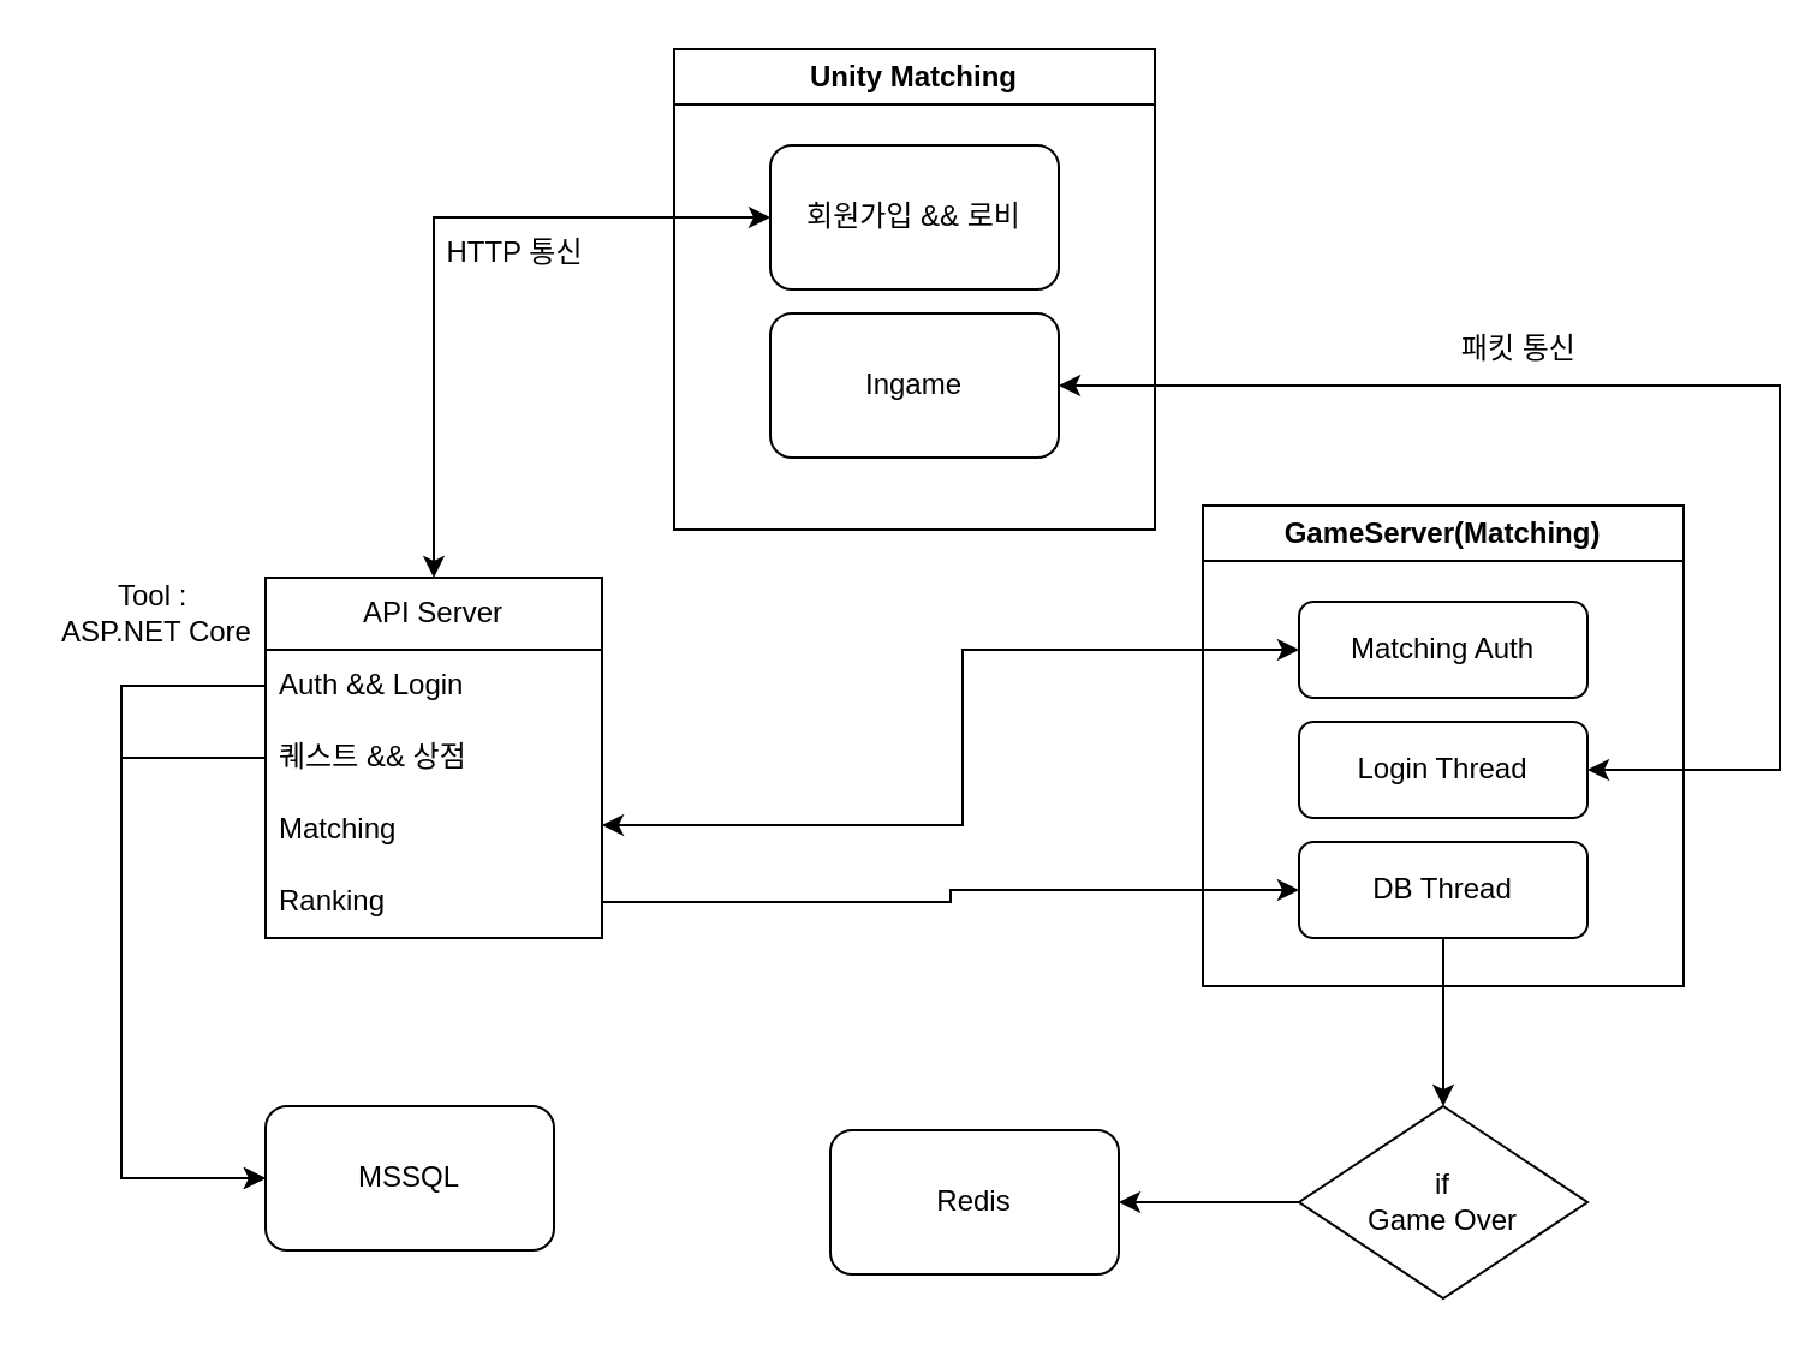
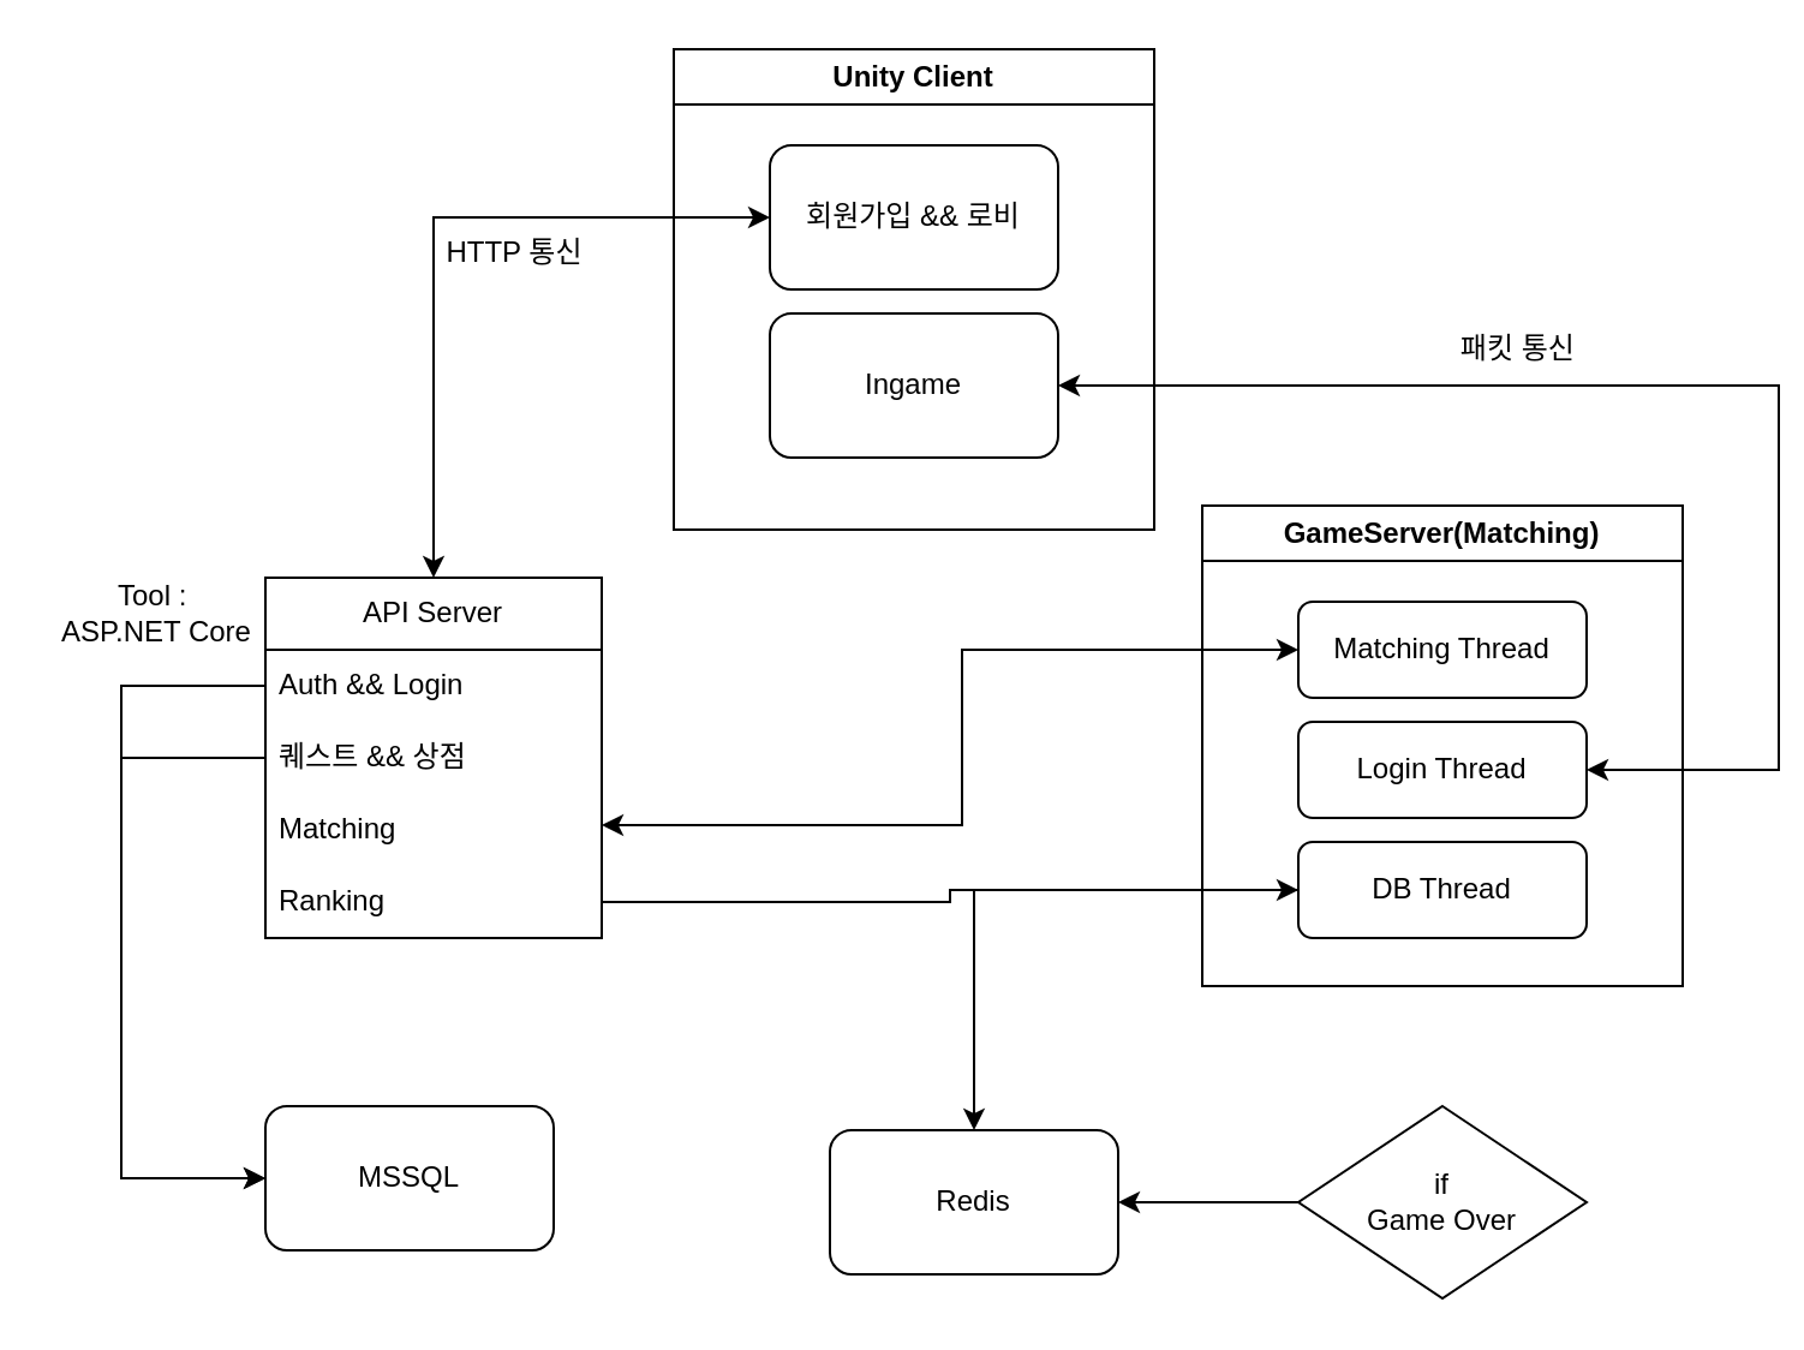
  <mxCell id="0" />
  <mxCell id="1" parent="0" />
  <mxCell id="2" value="GameServer(Matching)" style="swimlane;whiteSpace=wrap;html=1;" parent="1" vertex="1"><mxGeometry x="500" y="210" width="200" height="200" as="geometry" /></mxCell>
  <mxCell id="3" value="Login Thread" style="rounded=1;whiteSpace=wrap;html=1;" parent="2" vertex="1"><mxGeometry x="40" y="90" width="120" height="40" as="geometry" /></mxCell>
- <mxCell id="4" value="Matching Auth" style="rounded=1;whiteSpace=wrap;html=1;" parent="2" vertex="1"><mxGeometry x="40" y="40" width="120" height="40" as="geometry" /></mxCell>
+ <mxCell id="4" value="Matching Thread" style="rounded=1;whiteSpace=wrap;html=1;" parent="2" vertex="1"><mxGeometry x="40" y="40" width="120" height="40" as="geometry" /></mxCell>
  <mxCell id="5" value="DB Thread" style="rounded=1;whiteSpace=wrap;html=1;" parent="2" vertex="1"><mxGeometry x="40" y="140" width="120" height="40" as="geometry" /></mxCell>
  <mxCell id="6" value="&amp;nbsp;패킷 통신" style="text;html=1;align=center;verticalAlign=middle;whiteSpace=wrap;rounded=0;" parent="1" vertex="1"><mxGeometry x="600" y="130" width="60" height="30" as="geometry" /></mxCell>
- <mxCell id="7" value="Unity Matching" style="swimlane;whiteSpace=wrap;html=1;" parent="1" vertex="1"><mxGeometry x="280" y="20" width="200" height="200" as="geometry" /></mxCell>
+ <mxCell id="7" value="Unity Client" style="swimlane;whiteSpace=wrap;html=1;" parent="1" vertex="1"><mxGeometry x="280" y="20" width="200" height="200" as="geometry" /></mxCell>
  <mxCell id="8" value="회원가입 &amp;amp;&amp;amp; 로비" style="rounded=1;whiteSpace=wrap;html=1;" parent="7" vertex="1"><mxGeometry x="40" y="40" width="120" height="60" as="geometry" /></mxCell>
  <mxCell id="9" value="Ingame" style="rounded=1;whiteSpace=wrap;html=1;" parent="7" vertex="1"><mxGeometry x="40" y="110" width="120" height="60" as="geometry" /></mxCell>
  <mxCell id="10" value="" style="endArrow=classic;startArrow=classic;html=1;rounded=0;entryX=1;entryY=0.5;entryDx=0;entryDy=0;" parent="7" target="3" edge="1"><mxGeometry width="50" height="50" relative="1" as="geometry"><mxPoint x="160" y="140" as="sourcePoint" /><mxPoint x="210" y="90" as="targetPoint" /><Array as="points"><mxPoint x="460" y="140" /><mxPoint x="460" y="300" /></Array></mxGeometry></mxCell>
  <mxCell id="11" value="API Server" style="swimlane;fontStyle=0;childLayout=stackLayout;horizontal=1;startSize=30;horizontalStack=0;resizeParent=1;resizeParentMax=0;resizeLast=0;collapsible=1;marginBottom=0;whiteSpace=wrap;html=1;" parent="1" vertex="1"><mxGeometry x="110" y="240" width="140" height="150" as="geometry" /></mxCell>
  <mxCell id="12" value="Auth &amp;amp;&amp;amp; Login" style="text;strokeColor=none;fillColor=none;align=left;verticalAlign=middle;spacingLeft=4;spacingRight=4;overflow=hidden;points=[[0,0.5],[1,0.5]];portConstraint=eastwest;rotatable=0;whiteSpace=wrap;html=1;" parent="11" vertex="1"><mxGeometry y="30" width="140" height="30" as="geometry" /></mxCell>
  <mxCell id="13" value="퀘스트 &amp;amp;&amp;amp; 상점" style="text;strokeColor=none;fillColor=none;align=left;verticalAlign=middle;spacingLeft=4;spacingRight=4;overflow=hidden;points=[[0,0.5],[1,0.5]];portConstraint=eastwest;rotatable=0;whiteSpace=wrap;html=1;" parent="11" vertex="1"><mxGeometry y="60" width="140" height="30" as="geometry" /></mxCell>
  <mxCell id="14" value="Matching" style="text;strokeColor=none;fillColor=none;align=left;verticalAlign=middle;spacingLeft=4;spacingRight=4;overflow=hidden;points=[[0,0.5],[1,0.5]];portConstraint=eastwest;rotatable=0;whiteSpace=wrap;html=1;" parent="11" vertex="1"><mxGeometry y="90" width="140" height="30" as="geometry" /></mxCell>
  <mxCell id="15" value="Ranking" style="text;strokeColor=none;fillColor=none;align=left;verticalAlign=middle;spacingLeft=4;spacingRight=4;overflow=hidden;points=[[0,0.5],[1,0.5]];portConstraint=eastwest;rotatable=0;whiteSpace=wrap;html=1;" parent="11" vertex="1"><mxGeometry y="120" width="140" height="30" as="geometry" /></mxCell>
  <mxCell id="16" value="Tool :&amp;nbsp;&lt;div&gt;ASP.NET Core&lt;/div&gt;" style="text;html=1;align=center;verticalAlign=middle;whiteSpace=wrap;rounded=0;" parent="1" vertex="1"><mxGeometry x="20" y="240" width="90" height="30" as="geometry" /></mxCell>
  <mxCell id="17" value="" style="endArrow=classic;startArrow=classic;html=1;rounded=0;entryX=0;entryY=0.5;entryDx=0;entryDy=0;" parent="1" target="4" edge="1"><mxGeometry width="50" height="50" relative="1" as="geometry"><mxPoint x="250" y="343" as="sourcePoint" /><mxPoint x="540" y="343" as="targetPoint" /><Array as="points"><mxPoint x="400" y="343" /><mxPoint x="400" y="270" /></Array></mxGeometry></mxCell>
  <mxCell id="18" style="edgeStyle=orthogonalEdgeStyle;rounded=0;orthogonalLoop=1;jettySize=auto;html=1;entryX=1;entryY=0.5;entryDx=0;entryDy=0;" parent="1" source="19" target="21" edge="1"><mxGeometry relative="1" as="geometry" /></mxCell>
  <mxCell id="19" value="if&lt;div&gt;Game Over&lt;/div&gt;" style="rhombus;whiteSpace=wrap;html=1;" parent="1" vertex="1"><mxGeometry x="540" y="460" width="120" height="80" as="geometry" /></mxCell>
- <mxCell id="20" style="edgeStyle=orthogonalEdgeStyle;rounded=0;orthogonalLoop=1;jettySize=auto;html=1;entryX=0.5;entryY=0;entryDx=0;entryDy=0;" parent="1" source="5" target="19" edge="1"><mxGeometry relative="1" as="geometry" /></mxCell>
+ <mxCell id="20" style="edgeStyle=orthogonalEdgeStyle;rounded=0;orthogonalLoop=1;jettySize=auto;html=1;" parent="1" source="5" target="21" edge="1"><mxGeometry relative="1" as="geometry" /></mxCell>
  <mxCell id="21" value="Redis" style="rounded=1;whiteSpace=wrap;html=1;" parent="1" vertex="1"><mxGeometry x="345" y="470" width="120" height="60" as="geometry" /></mxCell>
  <mxCell id="22" style="edgeStyle=orthogonalEdgeStyle;rounded=0;orthogonalLoop=1;jettySize=auto;html=1;" parent="1" source="15" target="5" edge="1"><mxGeometry relative="1" as="geometry" /></mxCell>
  <mxCell id="23" value="MSSQL" style="rounded=1;whiteSpace=wrap;html=1;" parent="1" vertex="1"><mxGeometry x="110" y="460" width="120" height="60" as="geometry" /></mxCell>
  <mxCell id="24" style="edgeStyle=orthogonalEdgeStyle;rounded=0;orthogonalLoop=1;jettySize=auto;html=1;entryX=0;entryY=0.5;entryDx=0;entryDy=0;" parent="1" source="12" target="23" edge="1"><mxGeometry relative="1" as="geometry"><mxPoint x="70" y="500" as="targetPoint" /><Array as="points"><mxPoint x="50" y="285" /><mxPoint x="50" y="490" /></Array></mxGeometry></mxCell>
  <mxCell id="25" style="edgeStyle=orthogonalEdgeStyle;rounded=0;orthogonalLoop=1;jettySize=auto;html=1;entryX=0;entryY=0.5;entryDx=0;entryDy=0;" parent="1" source="13" target="23" edge="1"><mxGeometry relative="1" as="geometry"><Array as="points"><mxPoint x="50" y="315" /><mxPoint x="50" y="490" /></Array></mxGeometry></mxCell>
  <mxCell id="26" value="" style="endArrow=classic;startArrow=classic;html=1;rounded=0;entryX=0;entryY=0.5;entryDx=0;entryDy=0;" parent="1" target="8" edge="1"><mxGeometry width="50" height="50" relative="1" as="geometry"><mxPoint x="180" y="240" as="sourcePoint" /><mxPoint x="230" y="190" as="targetPoint" /><Array as="points"><mxPoint x="180" y="90" /></Array></mxGeometry></mxCell>
  <mxCell id="27" value="HTTP 통신" style="text;html=1;align=center;verticalAlign=middle;whiteSpace=wrap;rounded=0;" parent="1" vertex="1"><mxGeometry x="184" y="90" width="60" height="30" as="geometry" /></mxCell>
